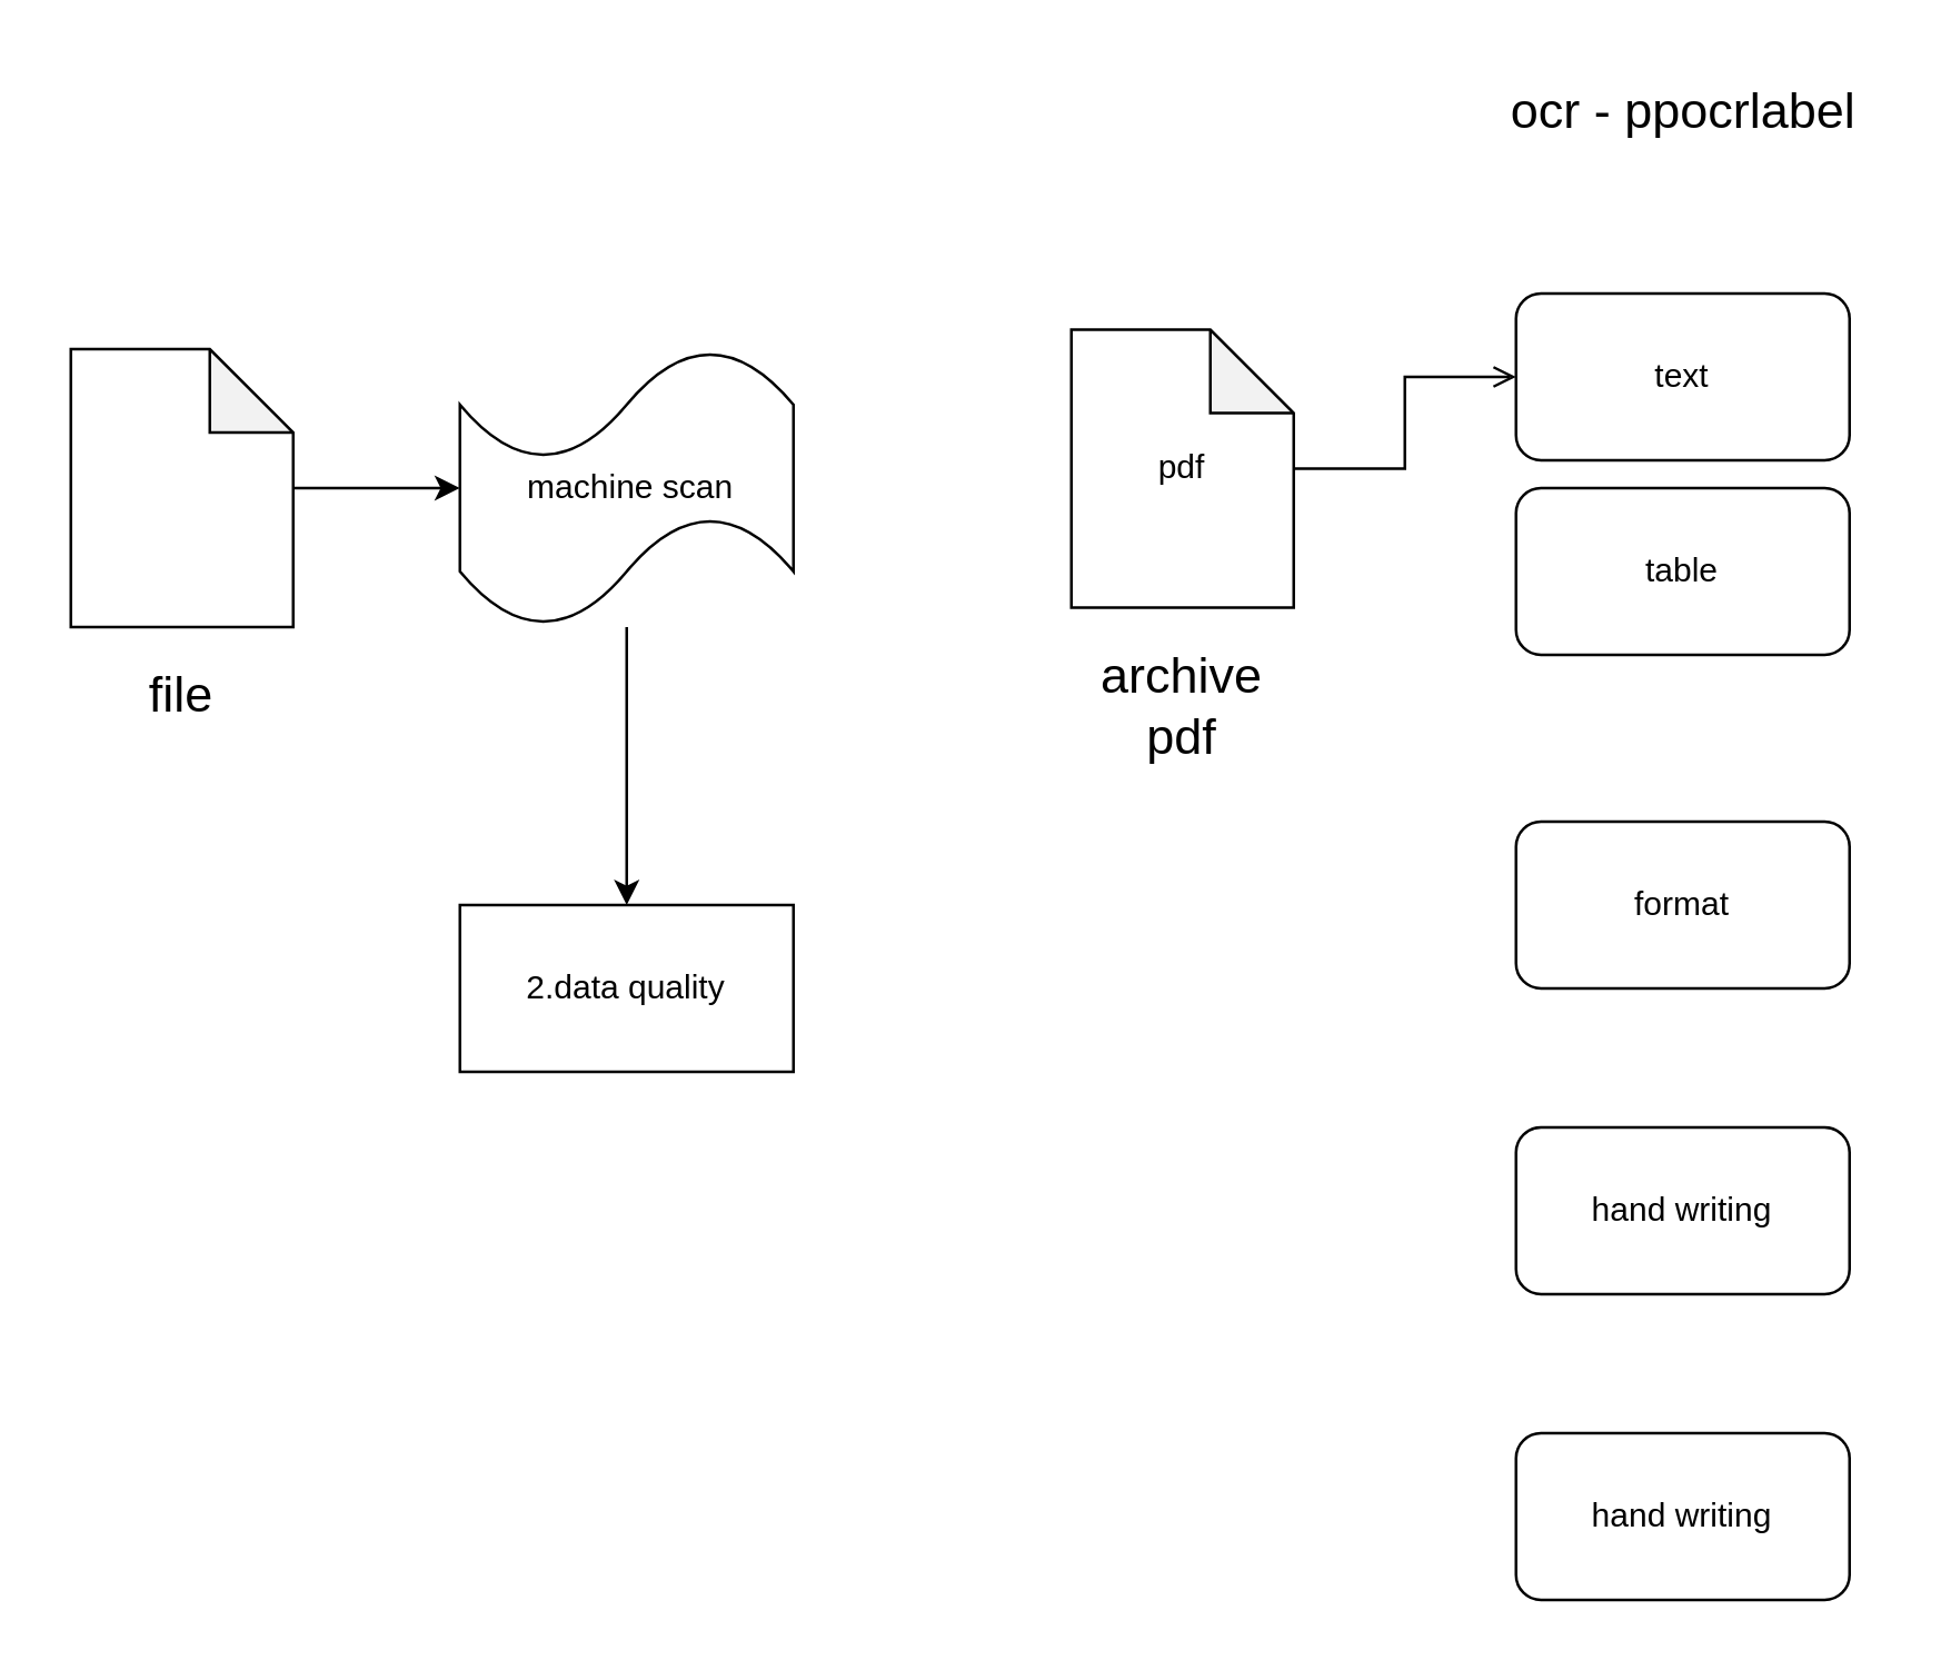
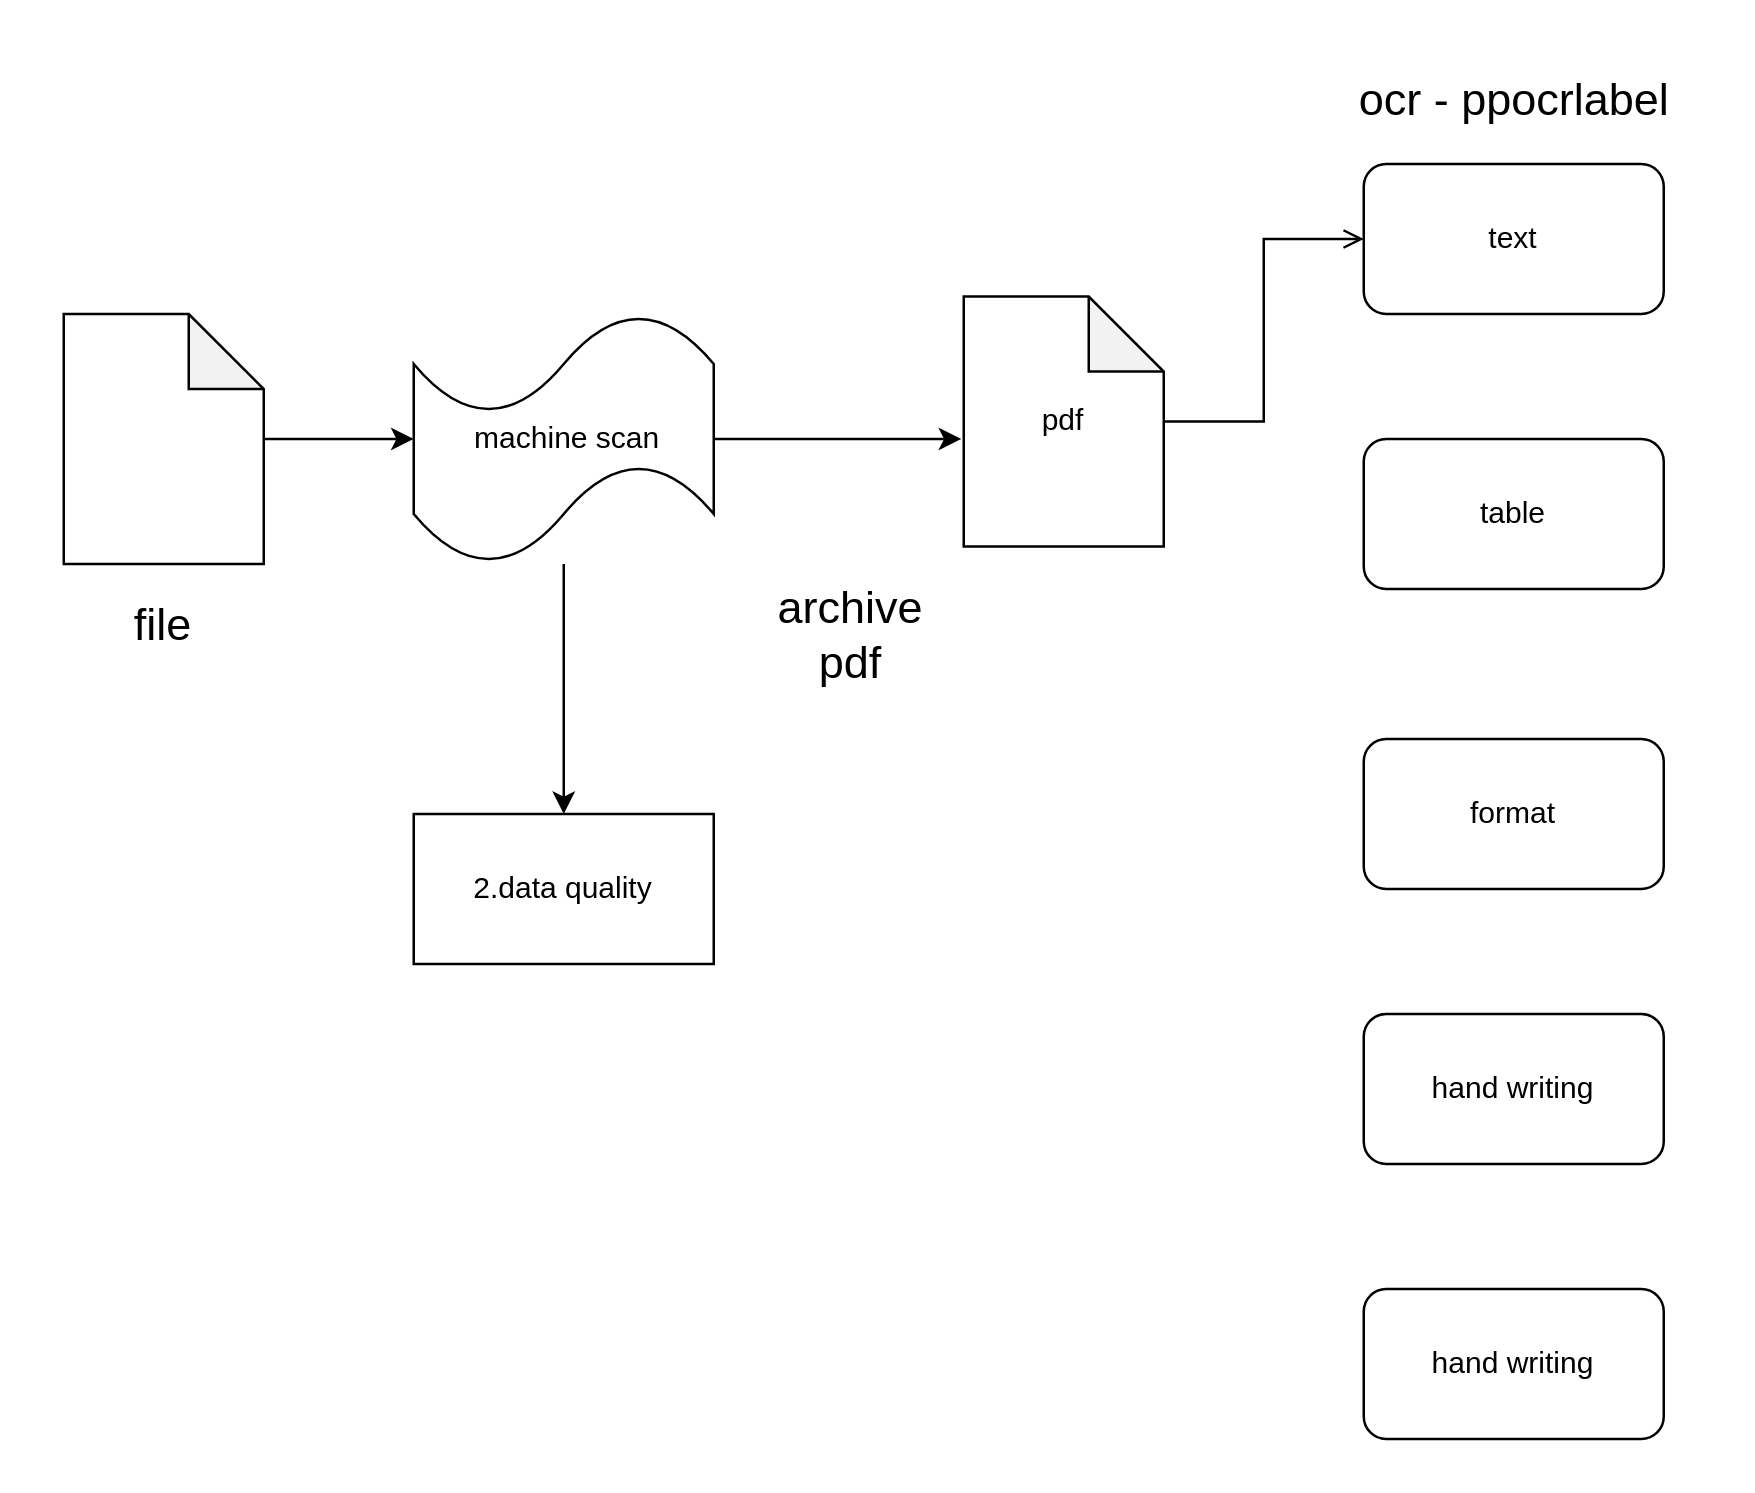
  <mxCell id="0" />
  <mxCell id="1" parent="0" />
  <mxCell id="2" value="" style="edgeStyle=orthogonalEdgeStyle;rounded=0;orthogonalLoop=1;jettySize=auto;html=1;" edge="1" parent="1" source="3" target="7"><mxGeometry relative="1" as="geometry" /></mxCell>
  <mxCell id="3" value="" style="shape=note;whiteSpace=wrap;html=1;backgroundOutline=1;darkOpacity=0.05;" vertex="1" parent="1"><mxGeometry x="25" y="125" width="80" height="100" as="geometry" /></mxCell>
  <mxCell id="4" value="&lt;font style=&quot;font-size: 18px;&quot;&gt;file&lt;br&gt;&lt;/font&gt;" style="text;html=1;strokeColor=none;fillColor=none;align=center;verticalAlign=middle;whiteSpace=wrap;rounded=0;" vertex="1" parent="1"><mxGeometry x="20" y="235" width="90" height="30" as="geometry" /></mxCell>
  <mxCell id="5" value="" style="edgeStyle=orthogonalEdgeStyle;rounded=0;orthogonalLoop=1;jettySize=auto;html=1;" edge="1" parent="1" source="7" target="8"><mxGeometry relative="1" as="geometry" /></mxCell>
+ <mxCell id="6" style="edgeStyle=orthogonalEdgeStyle;rounded=0;orthogonalLoop=1;jettySize=auto;html=1;exitX=1;exitY=0.5;exitDx=0;exitDy=0;exitPerimeter=0;entryX=-0.012;entryY=0.57;entryDx=0;entryDy=0;entryPerimeter=0;" edge="1" parent="1" source="7" target="10"><mxGeometry relative="1" as="geometry" /></mxCell>
  <mxCell id="7" value="&amp;nbsp;machine scan" style="shape=tape;whiteSpace=wrap;html=1;" vertex="1" parent="1"><mxGeometry x="165" y="125" width="120" height="100" as="geometry" /></mxCell>
  <mxCell id="8" value="2.data quality" style="whiteSpace=wrap;html=1;" vertex="1" parent="1"><mxGeometry x="165" y="325" width="120" height="60" as="geometry" /></mxCell>
  <mxCell id="9" style="edgeStyle=orthogonalEdgeStyle;rounded=0;orthogonalLoop=1;jettySize=auto;html=1;endArrow=open;" edge="1" parent="1" source="10" target="12"><mxGeometry relative="1" as="geometry" /></mxCell>
  <mxCell id="10" value="pdf" style="shape=note;whiteSpace=wrap;html=1;backgroundOutline=1;darkOpacity=0.05;" vertex="1" parent="1"><mxGeometry x="385" y="118" width="80" height="100" as="geometry" /></mxCell>
- <mxCell id="11" value="&lt;font style=&quot;font-size: 18px;&quot;&gt;archive pdf&lt;br&gt;&lt;br&gt;&lt;/font&gt;" style="text;html=1;strokeColor=none;fillColor=none;align=center;verticalAlign=middle;whiteSpace=wrap;rounded=0;" vertex="1" parent="1"><mxGeometry x="385" y="235" width="80" height="60" as="geometry" /></mxCell>
- <mxCell id="12" value="text" style="rounded=1;whiteSpace=wrap;html=1;" vertex="1" parent="1"><mxGeometry x="545" y="105" width="120" height="60" as="geometry" /></mxCell>
+ <mxCell id="11" value="&lt;font style=&quot;font-size: 18px;&quot;&gt;archive pdf&lt;br&gt;&lt;br&gt;&lt;/font&gt;" style="text;html=1;strokeColor=none;fillColor=none;align=center;verticalAlign=middle;whiteSpace=wrap;rounded=0;" vertex="1" parent="1"><mxGeometry x="300" y="235" width="80" height="60" as="geometry" /></mxCell>
+ <mxCell id="12" value="text" style="rounded=1;whiteSpace=wrap;html=1;" vertex="1" parent="1"><mxGeometry x="545" y="65" width="120" height="60" as="geometry" /></mxCell>
  <mxCell id="13" value="table" style="rounded=1;whiteSpace=wrap;html=1;" vertex="1" parent="1"><mxGeometry x="545" y="175" width="120" height="60" as="geometry" /></mxCell>
  <mxCell id="14" value="format" style="rounded=1;whiteSpace=wrap;html=1;" vertex="1" parent="1"><mxGeometry x="545" y="295" width="120" height="60" as="geometry" /></mxCell>
  <mxCell id="15" value="hand writing" style="rounded=1;whiteSpace=wrap;html=1;" vertex="1" parent="1"><mxGeometry x="545" y="405" width="120" height="60" as="geometry" /></mxCell>
  <mxCell id="16" value="hand writing" style="rounded=1;whiteSpace=wrap;html=1;" vertex="1" parent="1"><mxGeometry x="545" y="515" width="120" height="60" as="geometry" /></mxCell>
  <mxCell id="17" value="&lt;font style=&quot;font-size: 18px;&quot;&gt;ocr - ppocrlabel&lt;/font&gt;" style="text;html=1;align=center;verticalAlign=middle;resizable=0;points=[];autosize=1;strokeColor=none;fillColor=none;" vertex="1" parent="1"><mxGeometry x="530" y="20" width="150" height="40" as="geometry" /></mxCell>
